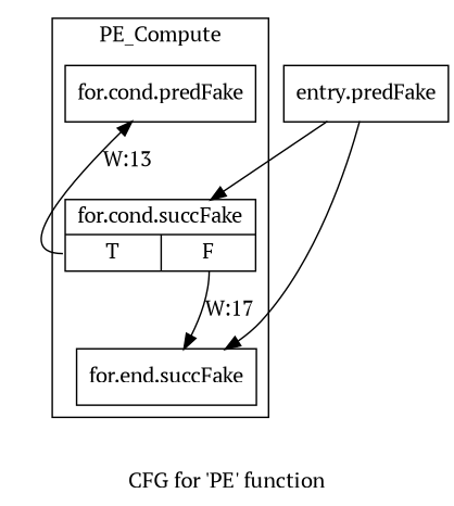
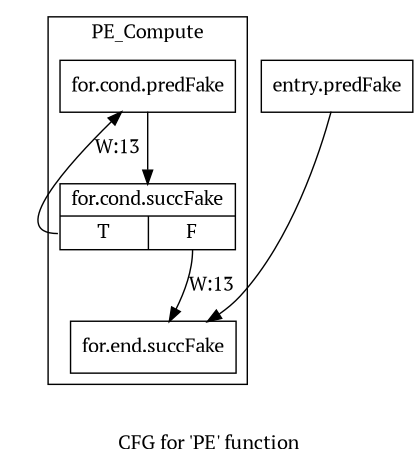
  digraph {
    fontname="PT Serif"
    label="CFG for 'PE' function"
    node [filename="../../../systolic.cpp" fontname="PT Serif" linenumber=9 shape=record]
    edge [execusionnum=12 filename="../../../systolic.cpp" fontname="PT Serif"]
    n1 [label="{for.cond.predFake}"]
    n2 [label="{for.cond.succFake|{<s0>T|<s1>F}}"]
    n3 [label="{for.end.succFake}" linenumber=16]
    n4 [label="{entry.predFake}" filename="" linenumber=""]
    subgraph cluster_1 {
      invocationtime=12
      label=PE_Compute
      tripcount=120
      n1
      n2
      n3
    }
-   n4 -> n2 [execusionnum=132]
+   n1 -> n2 [execusionnum=132]
    n2 -> n1 [execusionnum=120 label="W:13" tailport=s0]
-   n2 -> n3 [label="W:17" tailport=s1]
+   n2 -> n3 [label="W:13" tailport=s1]
    n4 -> n3
  }
